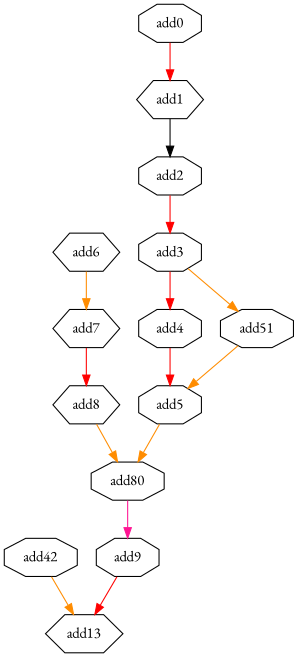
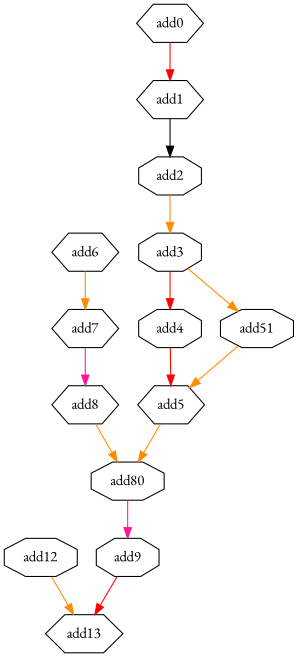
  digraph {
    fontname="EB Garamond"
    node [fontname="EB Garamond" opcode=add shape=octagon]
    edge [color=darkorange fontname="EB Garamond"]
    add1 [shape=hexagon]
-   add0
+   add0 [shape=hexagon]
    add2
    add3
    add4
    n6 [label=add51]
-   add5
+   add5 [shape=hexagon]
    n8 [label=add80]
    add9
    add13 [shape=hexagon]
    add6 [shape=hexagon]
    add7 [shape=hexagon]
    add8 [shape=hexagon]
-   add12 [label=add42]
+   add12
    add1 -> add2 [color=black]
    add0 -> add1 [color=red]
-   add2 -> add3 [color=red]
+   add2 -> add3
    add3 -> add4 [color=red]
    add3 -> n6
    add4 -> add5 [color=red]
    n6 -> add5
    add5 -> n8
    n8 -> add9 [color=deeppink]
    add9 -> add13 [color=red]
    add6 -> add7
-   add7 -> add8 [color=red]
+   add7 -> add8 [color=deeppink]
    add8 -> n8
    add12 -> add13
  }
